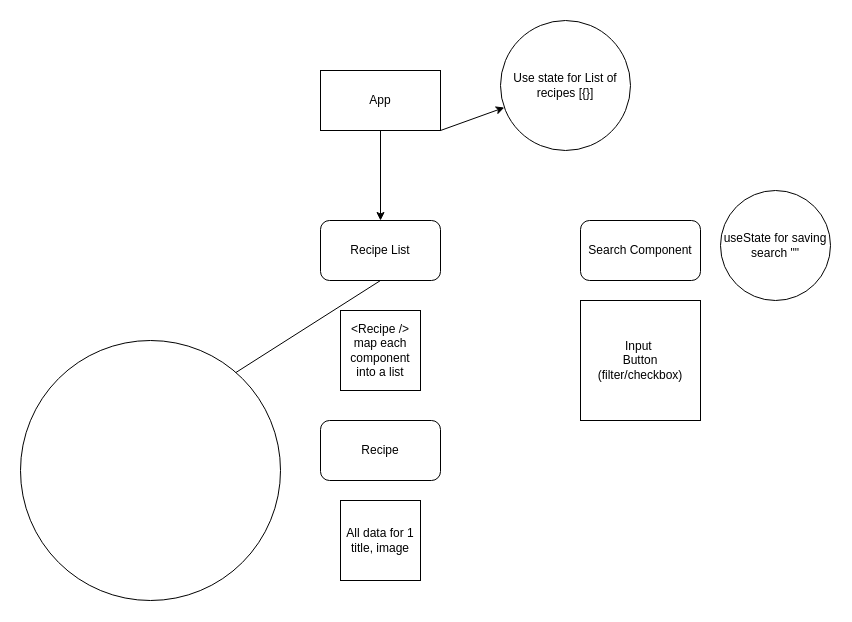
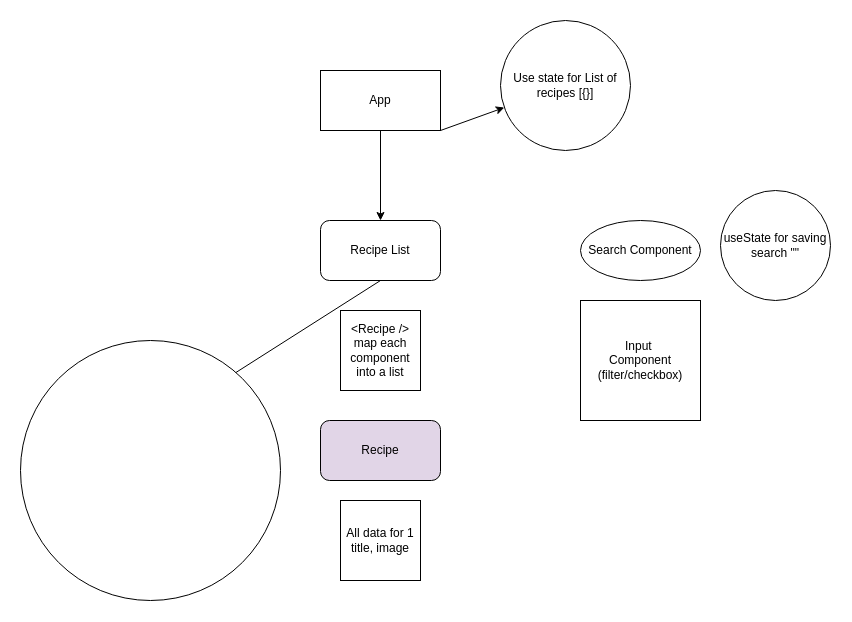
  <mxCell id="0" />
  <mxCell id="1" parent="0" />
  <mxCell id="2" style="edgeStyle=none;html=1;exitX=1;exitY=1;exitDx=0;exitDy=0;" edge="1" parent="1" source="4" target="16"><mxGeometry relative="1" as="geometry" /></mxCell>
  <mxCell id="3" style="edgeStyle=none;html=1;exitX=0.5;exitY=1;exitDx=0;exitDy=0;" edge="1" parent="1" source="4" target="7"><mxGeometry relative="1" as="geometry" /></mxCell>
  <mxCell id="4" value="App" style="rounded=0;whiteSpace=wrap;html=1;" vertex="1" parent="1"><mxGeometry x="320" y="70" width="120" height="60" as="geometry" /></mxCell>
  <mxCell id="5" value="Detailed Recipe" style="rounded=1;whiteSpace=wrap;html=1;" vertex="1" parent="1"><mxGeometry x="100" y="420" width="120" height="60" as="geometry" /></mxCell>
  <mxCell id="6" style="edgeStyle=none;html=1;exitX=0.5;exitY=1;exitDx=0;exitDy=0;entryX=0.5;entryY=0;entryDx=0;entryDy=0;" edge="1" parent="1" source="7" target="5"><mxGeometry relative="1" as="geometry" /></mxCell>
  <mxCell id="7" value="Recipe List" style="rounded=1;whiteSpace=wrap;html=1;" vertex="1" parent="1"><mxGeometry x="320" y="220" width="120" height="60" as="geometry" /></mxCell>
- <mxCell id="8" value="Search Component" style="rounded=1;whiteSpace=wrap;html=1;" vertex="1" parent="1"><mxGeometry x="580" y="220" width="120" height="60" as="geometry" /></mxCell>
- <mxCell id="9" value="Recipe" style="rounded=1;whiteSpace=wrap;html=1;" vertex="1" parent="1"><mxGeometry x="320" y="420" width="120" height="60" as="geometry" /></mxCell>
- <mxCell id="10" value="Input&amp;nbsp;&lt;br&gt;Button&lt;br&gt;(filter/checkbox)" style="whiteSpace=wrap;html=1;aspect=fixed;" vertex="1" parent="1"><mxGeometry x="580" y="300" width="120" height="120" as="geometry" /></mxCell>
+ <mxCell id="8" value="Search Component" style="ellipse;whiteSpace=wrap;html=1;" vertex="1" parent="1"><mxGeometry x="580" y="220" width="120" height="60" as="geometry" /></mxCell>
+ <mxCell id="9" value="Recipe" style="rounded=1;whiteSpace=wrap;html=1;fillColor=#e1d5e7;" vertex="1" parent="1"><mxGeometry x="320" y="420" width="120" height="60" as="geometry" /></mxCell>
+ <mxCell id="10" value="Input&amp;nbsp;&lt;br&gt;Component&lt;br&gt;(filter/checkbox)" style="whiteSpace=wrap;html=1;aspect=fixed;" vertex="1" parent="1"><mxGeometry x="580" y="300" width="120" height="120" as="geometry" /></mxCell>
  <mxCell id="11" value="&amp;lt;Recipe /&amp;gt;&lt;br&gt;map each component into a list" style="whiteSpace=wrap;html=1;aspect=fixed;" vertex="1" parent="1"><mxGeometry x="340" y="310" width="80" height="80" as="geometry" /></mxCell>
  <mxCell id="12" value="All data for 1 title, image" style="whiteSpace=wrap;html=1;aspect=fixed;" vertex="1" parent="1"><mxGeometry x="340" y="500" width="80" height="80" as="geometry" /></mxCell>
  <mxCell id="13" value="Function that pulls data again (more detail)" style="whiteSpace=wrap;html=1;aspect=fixed;" vertex="1" parent="1"><mxGeometry x="120" y="495" width="80" height="80" as="geometry" /></mxCell>
  <mxCell id="14" value="" style="ellipse;whiteSpace=wrap;html=1;" vertex="1" parent="1"><mxGeometry x="20" y="340" width="260" height="260" as="geometry" /></mxCell>
  <mxCell id="15" value="useState for saving search &quot;&quot;" style="ellipse;whiteSpace=wrap;html=1;" vertex="1" parent="1"><mxGeometry x="720" y="190" width="110" height="110" as="geometry" /></mxCell>
  <mxCell id="16" value="Use state for List of recipes [{}]" style="ellipse;whiteSpace=wrap;html=1;aspect=fixed;" vertex="1" parent="1"><mxGeometry x="500" y="20" width="130" height="130" as="geometry" /></mxCell>
